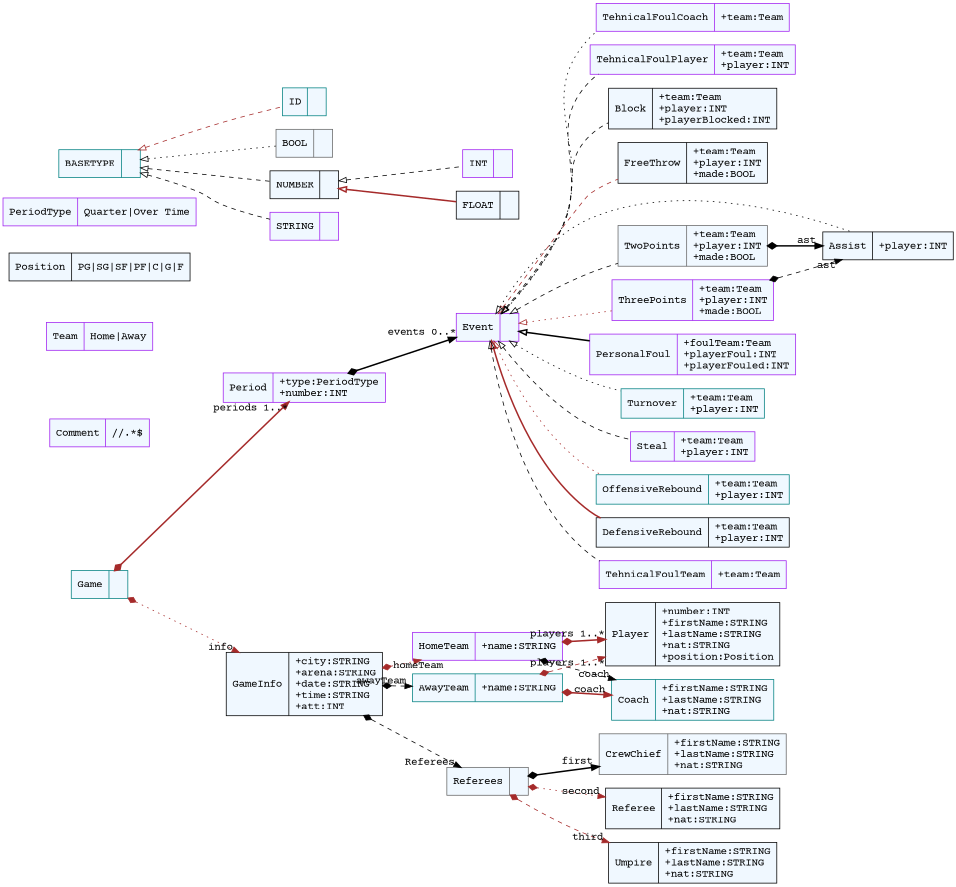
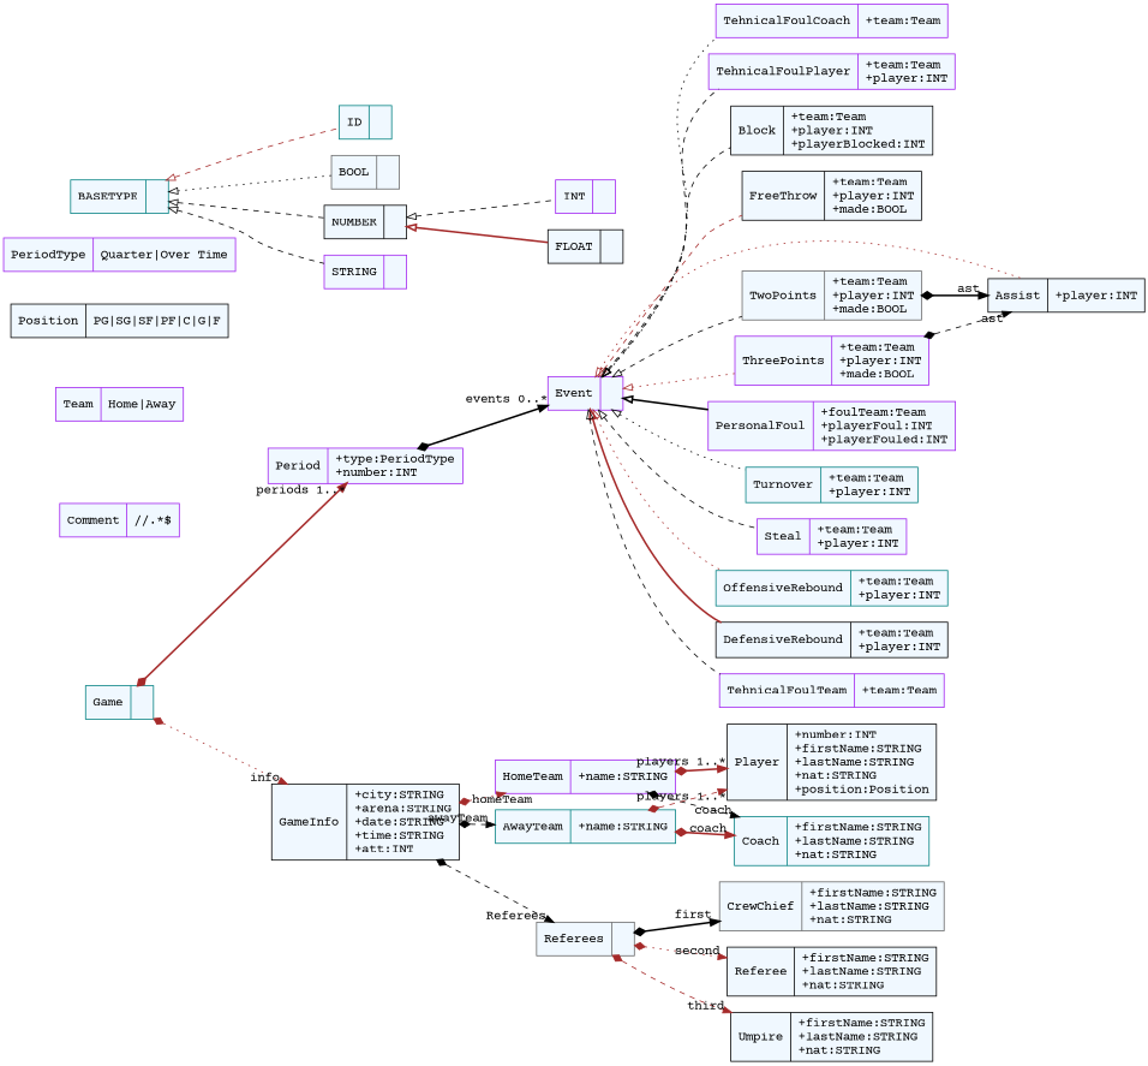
  digraph {
    fontname="Courier Prime"
    fontsize=8
    rankdir=LR
    node [color=purple fillcolor=aliceblue fontname="Courier Prime" shape=record style=filled]
    edge [arrowtail=empty color=black dir=back fontname="Courier Prime" style=dashed]
    n1 [color=black label="{Block|+team:Team\l+player:INT\l+playerBlocked:INT\l}"]
    n2 [color=black label="{Umpire|+firstName:STRING\l+lastName:STRING\l+nat:STRING\l}"]
    n3 [label="{Event|}"]
    n4 [color=black label="{FreeThrow|+team:Team\l+player:INT\l+made:BOOL\l}"]
    n5 [color=gray40 label="{TwoPoints|+team:Team\l+player:INT\l+made:BOOL\l}"]
    n6 [label="{ThreePoints|+team:Team\l+player:INT\l+made:BOOL\l}"]
    n7 [color=black label="{Assist|+player:INT\l}"]
    n8 [label="{PersonalFoul|+foulTeam:Team\l+playerFoul:INT\l+playerFouled:INT\l}"]
    n9 [color=teal label="{Turnover|+team:Team\l+player:INT\l}"]
    n10 [label="{Steal|+team:Team\l+player:INT\l}"]
    n11 [color=teal label="{OffensiveRebound|+team:Team\l+player:INT\l}"]
    n12 [color=black label="{DefensiveRebound|+team:Team\l+player:INT\l}"]
    n13 [label="{TehnicalFoulTeam|+team:Team\l}"]
    n14 [label="{TehnicalFoulCoach|+team:Team\l}"]
    n15 [label="{TehnicalFoulPlayer|+team:Team\l+player:INT\l}"]
    n16 [label="{Comment|\/\/.*$}"]
    n17 [color=teal label="{Coach|+firstName:STRING\l+lastName:STRING\l+nat:STRING\l}"]
    n18 [label="{Period|+type:PeriodType\l+number:INT\l}"]
    n19 [color=black label="{Player|+number:INT\l+firstName:STRING\l+lastName:STRING\l+nat:STRING\l+position:Position\l}"]
    n20 [color=gray40 label="{CrewChief|+firstName:STRING\l+lastName:STRING\l+nat:STRING\l}"]
    n21 [label="{Team|Home\|Away}"]
    n22 [color=teal label="{Game|}"]
    n23 [color=black label="{GameInfo|+city:STRING\l+arena:STRING\l+date:STRING\l+time:STRING\l+att:INT\l}"]
    n24 [color=gray40 label="{Referees|}"]
    n25 [label="{HomeTeam|+name:STRING\l}"]
    n26 [color=teal label="{AwayTeam|+name:STRING\l}"]
    n27 [color=black label="{Referee|+firstName:STRING\l+lastName:STRING\l+nat:STRING\l}"]
    n28 [color=black label="{Position|PG\|SG\|SF\|PF\|C\|G\|F}"]
    n29 [label="{PeriodType|Quarter\|Over Time}"]
    n30 [color=teal label="{ID|}"]
    n31 [label="{INT|}"]
    n32 [color=gray40 label="{BOOL|}"]
    n33 [color=teal label="{BASETYPE|}"]
    n34 [color=black label="{NUMBER|}"]
    n35 [label="{STRING|}"]
    n36 [color=black label="{FLOAT|}"]
    n3 -> n1
    n3 -> n4 [color=brown]
    n3 -> n5
    n3 -> n6 [color=brown style=dotted]
-   n3 -> n7 [style=dotted]
+   n3 -> n7 [color=brown style=dotted]
    n3 -> n8 [style=bold]
    n3 -> n9 [style=dotted]
    n3 -> n10
    n3 -> n11 [color=brown style=dotted]
    n3 -> n12 [color=brown style=bold]
    n3 -> n13
    n3 -> n14 [style=dotted]
    n3 -> n15
    n5 -> n7 [arrowtail=diamond dir=both headlabel="ast " style=bold]
    n6 -> n7 [arrowtail=diamond dir=both headlabel="ast "]
    n18 -> n3 [arrowtail=diamond dir=both headlabel="events 0..*" style=bold]
    n22 -> n18 [arrowtail=diamond color=brown dir=both headlabel="periods 1..*" style=bold]
    n22 -> n23 [arrowtail=diamond color=brown dir=both headlabel="info " style=dotted]
    n23 -> n24 [arrowtail=diamond dir=both headlabel="Referees "]
    n23 -> n25 [arrowtail=diamond color=brown dir=both headlabel="homeTeam " style=dotted]
    n23 -> n26 [arrowtail=diamond dir=both headlabel="awayTeam "]
    n24 -> n2 [arrowtail=diamond color=brown dir=both headlabel="third "]
    n24 -> n20 [arrowtail=diamond dir=both headlabel="first " style=bold]
    n24 -> n27 [arrowtail=diamond color=brown dir=both headlabel="second " style=dotted]
    n25 -> n17 [arrowtail=diamond dir=both headlabel="coach "]
    n25 -> n19 [arrowtail=diamond color=brown dir=both headlabel="players 1..*" style=bold]
    n26 -> n17 [arrowtail=diamond color=brown dir=both headlabel="coach " style=bold]
    n26 -> n19 [arrowtail=diamond color=brown dir=both headlabel="players 1..*"]
    n33 -> n30 [color=brown]
    n33 -> n32 [style=dotted]
    n33 -> n34
    n33 -> n35
    n34 -> n31
    n34 -> n36 [color=brown style=bold]
  }
